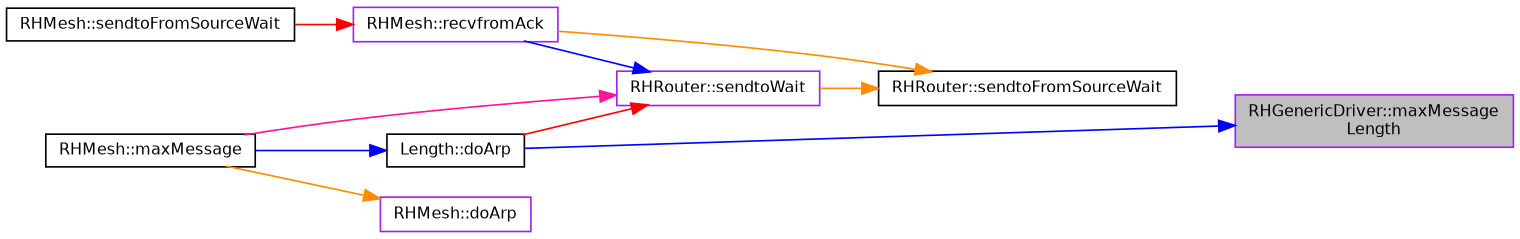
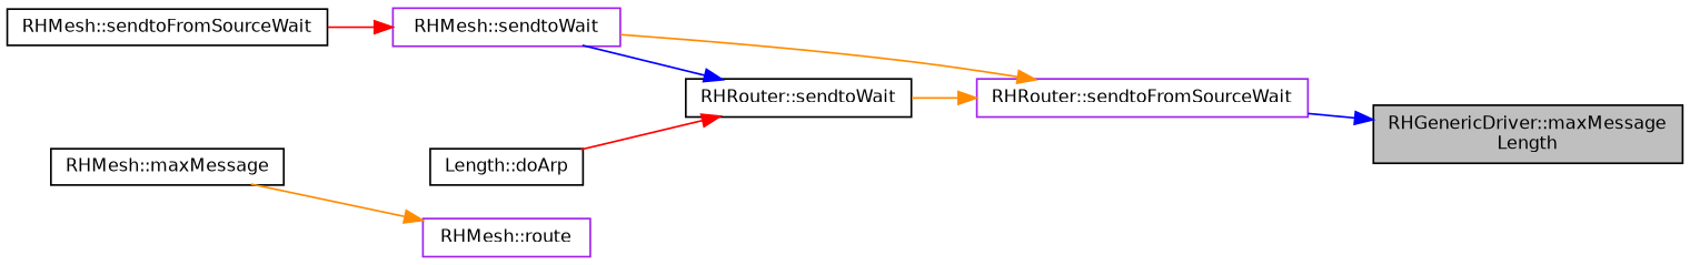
  digraph {
    rankdir=RL
    node [color=purple fillcolor=white fontname=Helvetica fontsize=10 shape=record style=filled]
    edge [color=blue dir=back fontname=Helvetica fontsize=10 labelfontname=Helvetica labelfontsize=10 style=solid]
-   n1 [fillcolor=grey75 fontcolor=black height=0.2 label="RHGenericDriver::maxMessage\lLength" width=0.4]
-   n2 [color=black height=0.2 label="RHRouter::sendtoFromSourceWait" width=0.4]
-   n3 [height=0.2 label="RHMesh::recvfromAck" width=0.4]
-   n4 [height=0.2 label="RHRouter::sendtoWait" width=0.4]
+   n1 [color=black fillcolor=grey75 fontcolor=black height=0.2 label="RHGenericDriver::maxMessage\lLength" width=0.4]
+   n2 [height=0.2 label="RHRouter::sendtoFromSourceWait" width=0.4]
+   n3 [height=0.2 label="RHMesh::sendtoWait" width=0.4]
+   n4 [color=black height=0.2 label="RHRouter::sendtoWait" width=0.4]
    n5 [color=black height=0.2 label="RHMesh::sendtoFromSourceWait" width=0.4]
    n6 [color=black height=0.2 label="Length::doArp" width=0.4]
    n7 [color=black height=0.2 label="RHMesh::maxMessage" width=0.4]
-   n8 [height=0.2 label="RHMesh::doArp" width=0.4]
-   n1 -> n6
+   n8 [height=0.2 label="RHMesh::route" width=0.4]
+   n1 -> n2
    n2 -> n3 [color=darkorange]
    n2 -> n4 [color=darkorange]
    n3 -> n5 [color=red]
    n4 -> n3
    n4 -> n6 [color=red]
-   n4 -> n7 [color=deeppink]
-   n6 -> n7
    n8 -> n7 [color=darkorange]
  }
